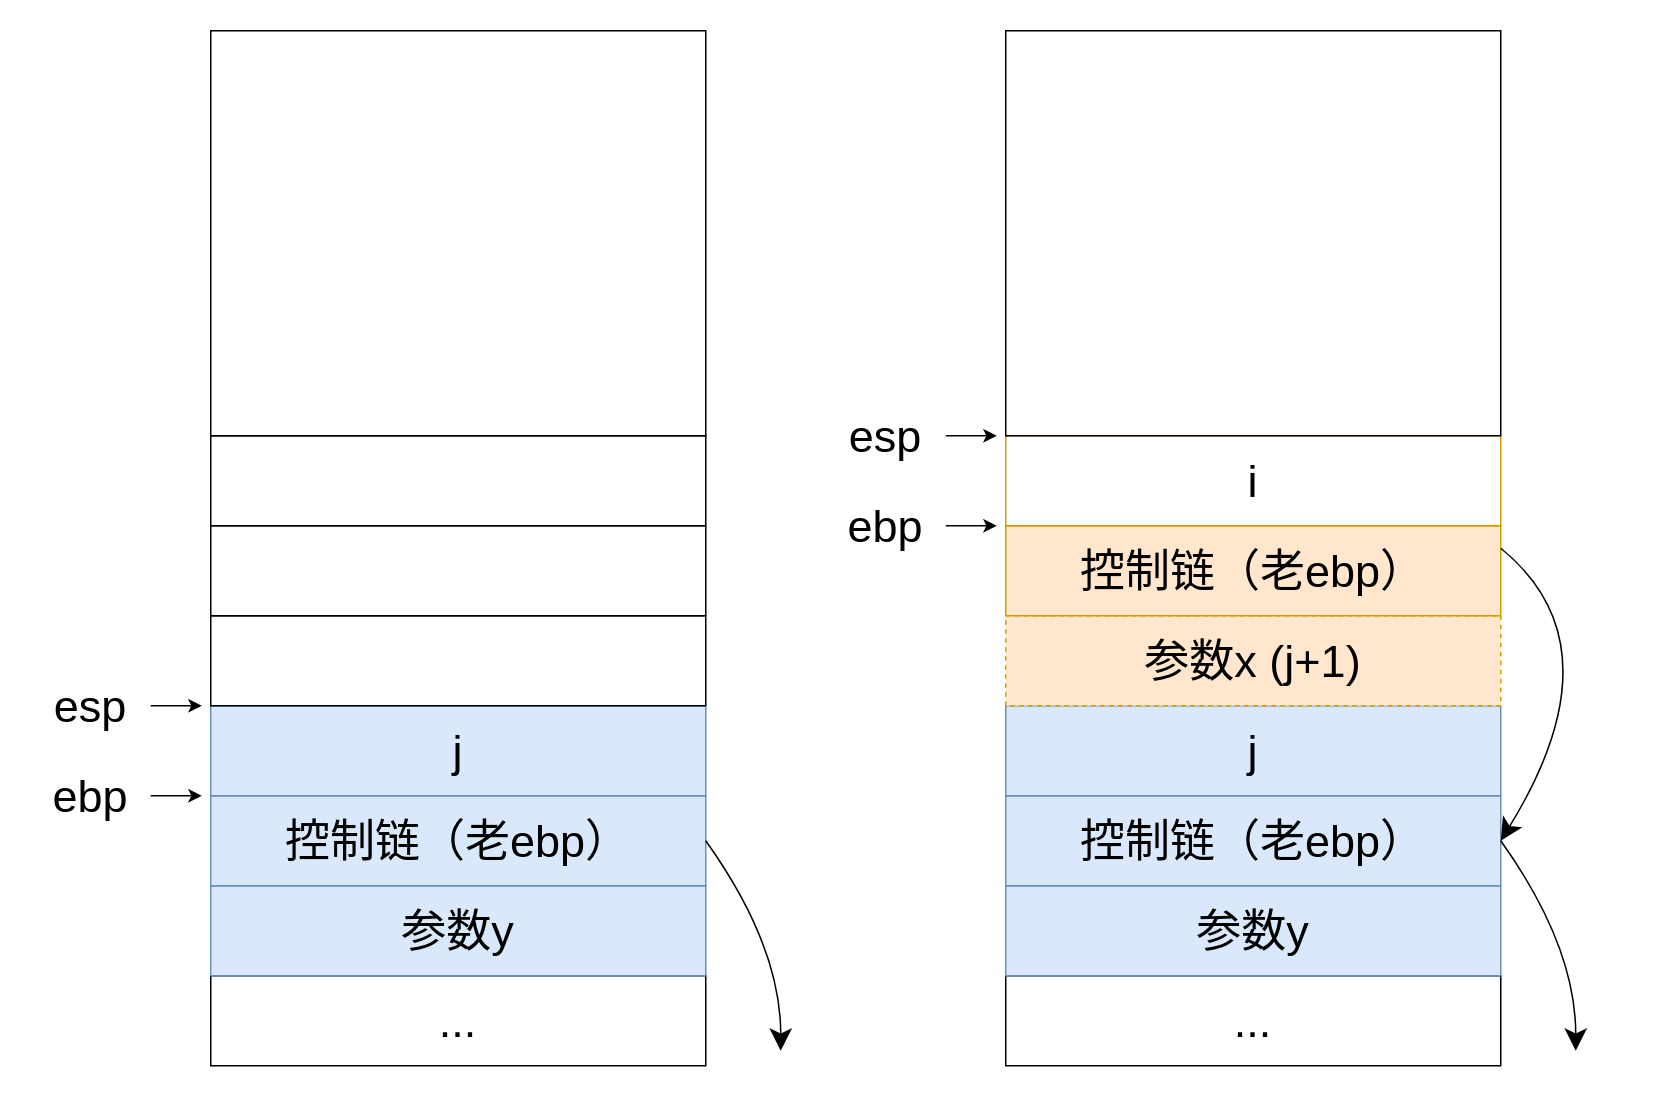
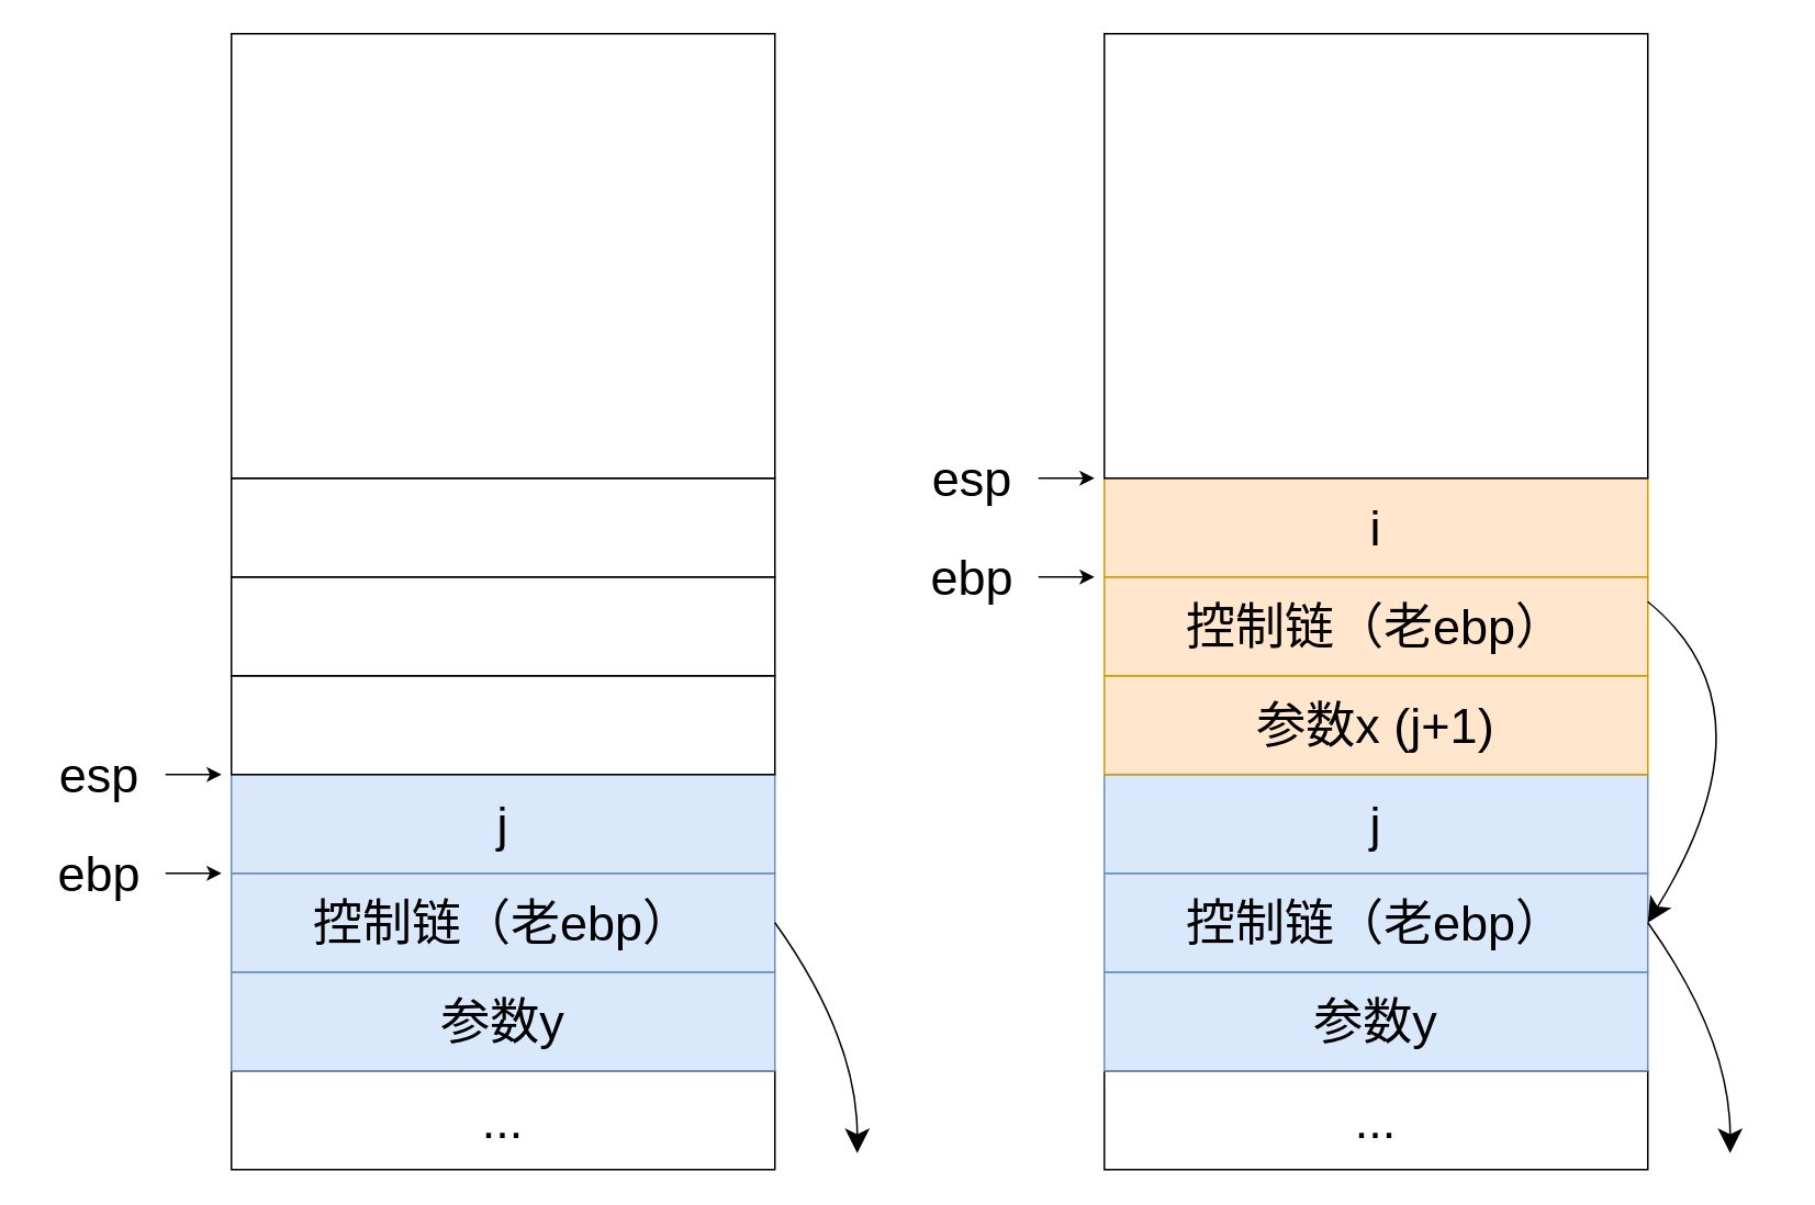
  <mxCell id="0" />
  <mxCell id="1" parent="0" />
  <mxCell id="2" value="..." style="rounded=0;whiteSpace=wrap;html=1;fontSize=30;" vertex="1" parent="1"><mxGeometry x="140" y="650" width="330" height="60" as="geometry" /></mxCell>
  <mxCell id="3" value="参数y" style="rounded=0;whiteSpace=wrap;html=1;fontSize=30;fillColor=#dae8fc;strokeColor=#6c8ebf;" vertex="1" parent="1"><mxGeometry x="140" y="590" width="330" height="60" as="geometry" /></mxCell>
  <mxCell id="4" value="控制链（老ebp）" style="rounded=0;whiteSpace=wrap;html=1;fontSize=30;fillColor=#dae8fc;strokeColor=#6c8ebf;" vertex="1" parent="1"><mxGeometry x="140" y="530" width="330" height="60" as="geometry" /></mxCell>
  <mxCell id="5" value="ebp" style="text;html=1;strokeColor=none;fillColor=none;align=center;verticalAlign=middle;whiteSpace=wrap;rounded=0;comic=0;fontSize=30;" vertex="1" parent="1"><mxGeometry x="20" y="500" width="80" height="60" as="geometry" /></mxCell>
  <mxCell id="6" value="" style="edgeStyle=orthogonalEdgeStyle;rounded=0;orthogonalLoop=1;jettySize=auto;html=1;fontSize=30;exitX=1;exitY=0.5;exitDx=0;exitDy=0;" edge="1" parent="1" source="7"><mxGeometry relative="1" as="geometry"><mxPoint x="94" y="470" as="sourcePoint" /><mxPoint x="134" y="470" as="targetPoint" /></mxGeometry></mxCell>
  <mxCell id="7" value="esp" style="text;html=1;strokeColor=none;fillColor=none;align=center;verticalAlign=middle;whiteSpace=wrap;rounded=0;comic=0;fontSize=30;" vertex="1" parent="1"><mxGeometry x="20" y="440" width="80" height="60" as="geometry" /></mxCell>
  <mxCell id="8" value="" style="endArrow=classic;html=1;fontSize=30;exitX=1;exitY=0.5;exitDx=0;exitDy=0;" edge="1" parent="1" source="5"><mxGeometry width="50" height="50" relative="1" as="geometry"><mxPoint x="94" y="565" as="sourcePoint" /><mxPoint x="134" y="530" as="targetPoint" /></mxGeometry></mxCell>
  <mxCell id="9" value="j" style="rounded=0;whiteSpace=wrap;html=1;fontSize=30;fillColor=#dae8fc;strokeColor=#6c8ebf;" vertex="1" parent="1"><mxGeometry x="140" y="470" width="330" height="60" as="geometry" /></mxCell>
  <mxCell id="10" value="" style="rounded=0;whiteSpace=wrap;html=1;fontSize=30;" vertex="1" parent="1"><mxGeometry x="140" y="410" width="330" height="60" as="geometry" /></mxCell>
  <mxCell id="11" value="" style="rounded=0;whiteSpace=wrap;html=1;fontSize=30;" vertex="1" parent="1"><mxGeometry x="140" y="350" width="330" height="60" as="geometry" /></mxCell>
  <mxCell id="12" value="" style="rounded=0;whiteSpace=wrap;html=1;fontSize=30;" vertex="1" parent="1"><mxGeometry x="140" y="290" width="330" height="60" as="geometry" /></mxCell>
  <mxCell id="13" value="" style="rounded=0;whiteSpace=wrap;html=1;fontSize=30;" vertex="1" parent="1"><mxGeometry x="140" y="20" width="330" height="270" as="geometry" /></mxCell>
  <mxCell id="14" value="..." style="rounded=0;whiteSpace=wrap;html=1;fontSize=30;" vertex="1" parent="1"><mxGeometry x="670" y="650" width="330" height="60" as="geometry" /></mxCell>
  <mxCell id="15" value="参数y" style="rounded=0;whiteSpace=wrap;html=1;fontSize=30;fillColor=#dae8fc;strokeColor=#6c8ebf;" vertex="1" parent="1"><mxGeometry x="670" y="590" width="330" height="60" as="geometry" /></mxCell>
  <mxCell id="16" value="控制链（老ebp）" style="rounded=0;whiteSpace=wrap;html=1;fontSize=30;fillColor=#dae8fc;strokeColor=#6c8ebf;" vertex="1" parent="1"><mxGeometry x="670" y="530" width="330" height="60" as="geometry" /></mxCell>
  <mxCell id="17" value="ebp" style="text;html=1;strokeColor=none;fillColor=none;align=center;verticalAlign=middle;whiteSpace=wrap;rounded=0;comic=0;fontSize=30;" vertex="1" parent="1"><mxGeometry x="550" y="320" width="80" height="60" as="geometry" /></mxCell>
  <mxCell id="18" value="" style="endArrow=classic;html=1;fontSize=30;exitX=1;exitY=0.5;exitDx=0;exitDy=0;" edge="1" parent="1" source="17"><mxGeometry width="50" height="50" relative="1" as="geometry"><mxPoint x="624" y="385" as="sourcePoint" /><mxPoint x="664" y="350" as="targetPoint" /></mxGeometry></mxCell>
  <mxCell id="19" value="j" style="rounded=0;whiteSpace=wrap;html=1;fontSize=30;fillColor=#dae8fc;strokeColor=#6c8ebf;" vertex="1" parent="1"><mxGeometry x="670" y="470" width="330" height="60" as="geometry" /></mxCell>
- <mxCell id="20" value="参数x (j+1)" style="rounded=0;whiteSpace=wrap;html=1;fontSize=30;fillColor=#ffe6cc;strokeColor=#d79b00;dashed=1;" vertex="1" parent="1"><mxGeometry x="670" y="410" width="330" height="60" as="geometry" /></mxCell>
+ <mxCell id="20" value="参数x (j+1)" style="rounded=0;whiteSpace=wrap;html=1;fontSize=30;fillColor=#ffe6cc;strokeColor=#d79b00;" vertex="1" parent="1"><mxGeometry x="670" y="410" width="330" height="60" as="geometry" /></mxCell>
  <mxCell id="21" value="&lt;span style=&quot;white-space: normal&quot;&gt;控制链（老ebp）&lt;/span&gt;" style="rounded=0;whiteSpace=wrap;html=1;fontSize=30;fillColor=#ffe6cc;strokeColor=#d79b00;" vertex="1" parent="1"><mxGeometry x="670" y="350" width="330" height="60" as="geometry" /></mxCell>
- <mxCell id="22" value="i" style="rounded=0;whiteSpace=wrap;html=1;fontSize=30;fillColor=#ffffff;strokeColor=#d79b00;" vertex="1" parent="1"><mxGeometry x="670" y="290" width="330" height="60" as="geometry" /></mxCell>
+ <mxCell id="22" value="i" style="rounded=0;whiteSpace=wrap;html=1;fontSize=30;fillColor=#ffe6cc;strokeColor=#d79b00;" vertex="1" parent="1"><mxGeometry x="670" y="290" width="330" height="60" as="geometry" /></mxCell>
  <mxCell id="23" value="" style="edgeStyle=orthogonalEdgeStyle;rounded=0;orthogonalLoop=1;jettySize=auto;html=1;fontSize=30;exitX=1;exitY=0.5;exitDx=0;exitDy=0;" edge="1" parent="1" source="24"><mxGeometry relative="1" as="geometry"><mxPoint x="634" y="289.992" as="sourcePoint" /><mxPoint x="664" y="290" as="targetPoint" /></mxGeometry></mxCell>
  <mxCell id="24" value="esp" style="text;html=1;strokeColor=none;fillColor=none;align=center;verticalAlign=middle;whiteSpace=wrap;rounded=0;comic=0;fontSize=30;" vertex="1" parent="1"><mxGeometry x="550" y="260" width="80" height="60" as="geometry" /></mxCell>
  <mxCell id="25" value="" style="endArrow=classic;html=1;fontSize=30;entryX=1;entryY=0.5;entryDx=0;entryDy=0;exitX=1;exitY=0.25;exitDx=0;exitDy=0;startArrow=none;startFill=0;curved=1;endSize=12;" edge="1" parent="1" source="21" target="16"><mxGeometry width="50" height="50" relative="1" as="geometry"><mxPoint x="20" y="840" as="sourcePoint" /><mxPoint x="70" y="790" as="targetPoint" /><Array as="points"><mxPoint x="1080" y="430" /></Array></mxGeometry></mxCell>
  <mxCell id="26" value="" style="endArrow=classic;html=1;fontSize=30;exitX=1;exitY=0.25;exitDx=0;exitDy=0;startArrow=none;startFill=0;curved=1;endSize=12;" edge="1" parent="1"><mxGeometry width="50" height="50" relative="1" as="geometry"><mxPoint x="1000" y="560" as="sourcePoint" /><mxPoint x="1050" y="700" as="targetPoint" /><Array as="points"><mxPoint x="1050" y="630" /></Array></mxGeometry></mxCell>
  <mxCell id="27" value="" style="endArrow=classic;html=1;fontSize=30;exitX=1;exitY=0.25;exitDx=0;exitDy=0;startArrow=none;startFill=0;curved=1;endSize=12;" edge="1" parent="1"><mxGeometry width="50" height="50" relative="1" as="geometry"><mxPoint x="470" y="560" as="sourcePoint" /><mxPoint x="520" y="700" as="targetPoint" /><Array as="points"><mxPoint x="520" y="630" /></Array></mxGeometry></mxCell>
  <mxCell id="28" value="" style="rounded=0;whiteSpace=wrap;html=1;fontSize=30;" vertex="1" parent="1"><mxGeometry x="670" y="20" width="330" height="270" as="geometry" /></mxCell>
